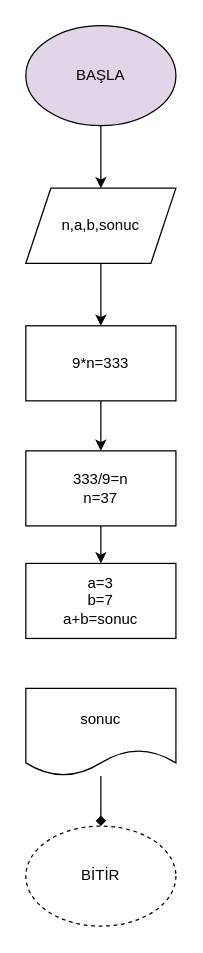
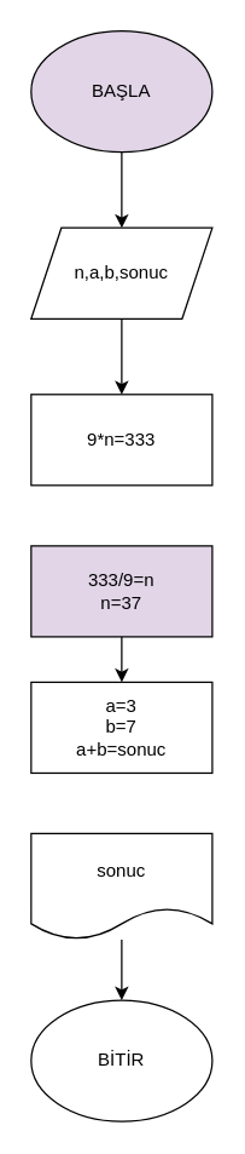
  <mxCell id="0" />
  <mxCell id="1" parent="0" />
  <mxCell id="2" style="edgeStyle=orthogonalEdgeStyle;rounded=0;orthogonalLoop=1;jettySize=auto;html=1;exitX=0.5;exitY=1;exitDx=0;exitDy=0;" edge="1" parent="1" source="3" target="5"><mxGeometry relative="1" as="geometry" /></mxCell>
  <mxCell id="3" value="BAŞLA" style="ellipse;whiteSpace=wrap;html=1;fillColor=#e1d5e7;" vertex="1" parent="1"><mxGeometry x="20" y="20" width="120" height="80" as="geometry" /></mxCell>
  <mxCell id="4" style="edgeStyle=orthogonalEdgeStyle;rounded=0;orthogonalLoop=1;jettySize=auto;html=1;" edge="1" parent="1" source="5" target="7"><mxGeometry relative="1" as="geometry" /></mxCell>
  <mxCell id="5" value="n,a,b,sonuc" style="shape=parallelogram;perimeter=parallelogramPerimeter;whiteSpace=wrap;html=1;fixedSize=1;" vertex="1" parent="1"><mxGeometry x="20" y="150" width="120" height="60" as="geometry" /></mxCell>
- <mxCell id="6" style="edgeStyle=orthogonalEdgeStyle;rounded=0;orthogonalLoop=1;jettySize=auto;html=1;exitX=0.5;exitY=1;exitDx=0;exitDy=0;entryX=0.5;entryY=0;entryDx=0;entryDy=0;" edge="1" parent="1" source="7" target="9"><mxGeometry relative="1" as="geometry" /></mxCell>
  <mxCell id="7" value="9*n=333" style="rounded=0;whiteSpace=wrap;html=1;" vertex="1" parent="1"><mxGeometry x="20" y="260" width="120" height="60" as="geometry" /></mxCell>
  <mxCell id="8" style="edgeStyle=orthogonalEdgeStyle;rounded=0;orthogonalLoop=1;jettySize=auto;html=1;exitX=0.5;exitY=1;exitDx=0;exitDy=0;entryX=0.5;entryY=0;entryDx=0;entryDy=0;" edge="1" parent="1" source="9" target="10"><mxGeometry relative="1" as="geometry" /></mxCell>
- <mxCell id="9" value="333/9=n&lt;br&gt;n=37" style="rounded=0;whiteSpace=wrap;html=1;" vertex="1" parent="1"><mxGeometry x="20" y="360" width="120" height="60" as="geometry" /></mxCell>
+ <mxCell id="9" value="333/9=n&lt;br&gt;n=37" style="rounded=0;whiteSpace=wrap;html=1;fillColor=#e1d5e7;" vertex="1" parent="1"><mxGeometry x="20" y="360" width="120" height="60" as="geometry" /></mxCell>
  <mxCell id="10" value="a=3&lt;br&gt;b=7&lt;br&gt;a+b=sonuc" style="rounded=0;whiteSpace=wrap;html=1;" vertex="1" parent="1"><mxGeometry x="20" y="450" width="120" height="60" as="geometry" /></mxCell>
- <mxCell id="11" style="edgeStyle=orthogonalEdgeStyle;rounded=0;orthogonalLoop=1;jettySize=auto;html=1;endArrow=diamond;" edge="1" parent="1" source="12" target="13"><mxGeometry relative="1" as="geometry" /></mxCell>
+ <mxCell id="11" style="edgeStyle=orthogonalEdgeStyle;rounded=0;orthogonalLoop=1;jettySize=auto;html=1;" edge="1" parent="1" source="12" target="13"><mxGeometry relative="1" as="geometry" /></mxCell>
  <mxCell id="12" value="sonuc" style="shape=document;whiteSpace=wrap;html=1;boundedLbl=1;" vertex="1" parent="1"><mxGeometry x="20" y="550" width="120" height="70" as="geometry" /></mxCell>
- <mxCell id="13" value="BİTİR" style="ellipse;whiteSpace=wrap;html=1;dashed=1;" vertex="1" parent="1"><mxGeometry x="20" y="660" width="120" height="80" as="geometry" /></mxCell>
+ <mxCell id="13" value="BİTİR" style="ellipse;whiteSpace=wrap;html=1;" vertex="1" parent="1"><mxGeometry x="20" y="660" width="120" height="80" as="geometry" /></mxCell>
